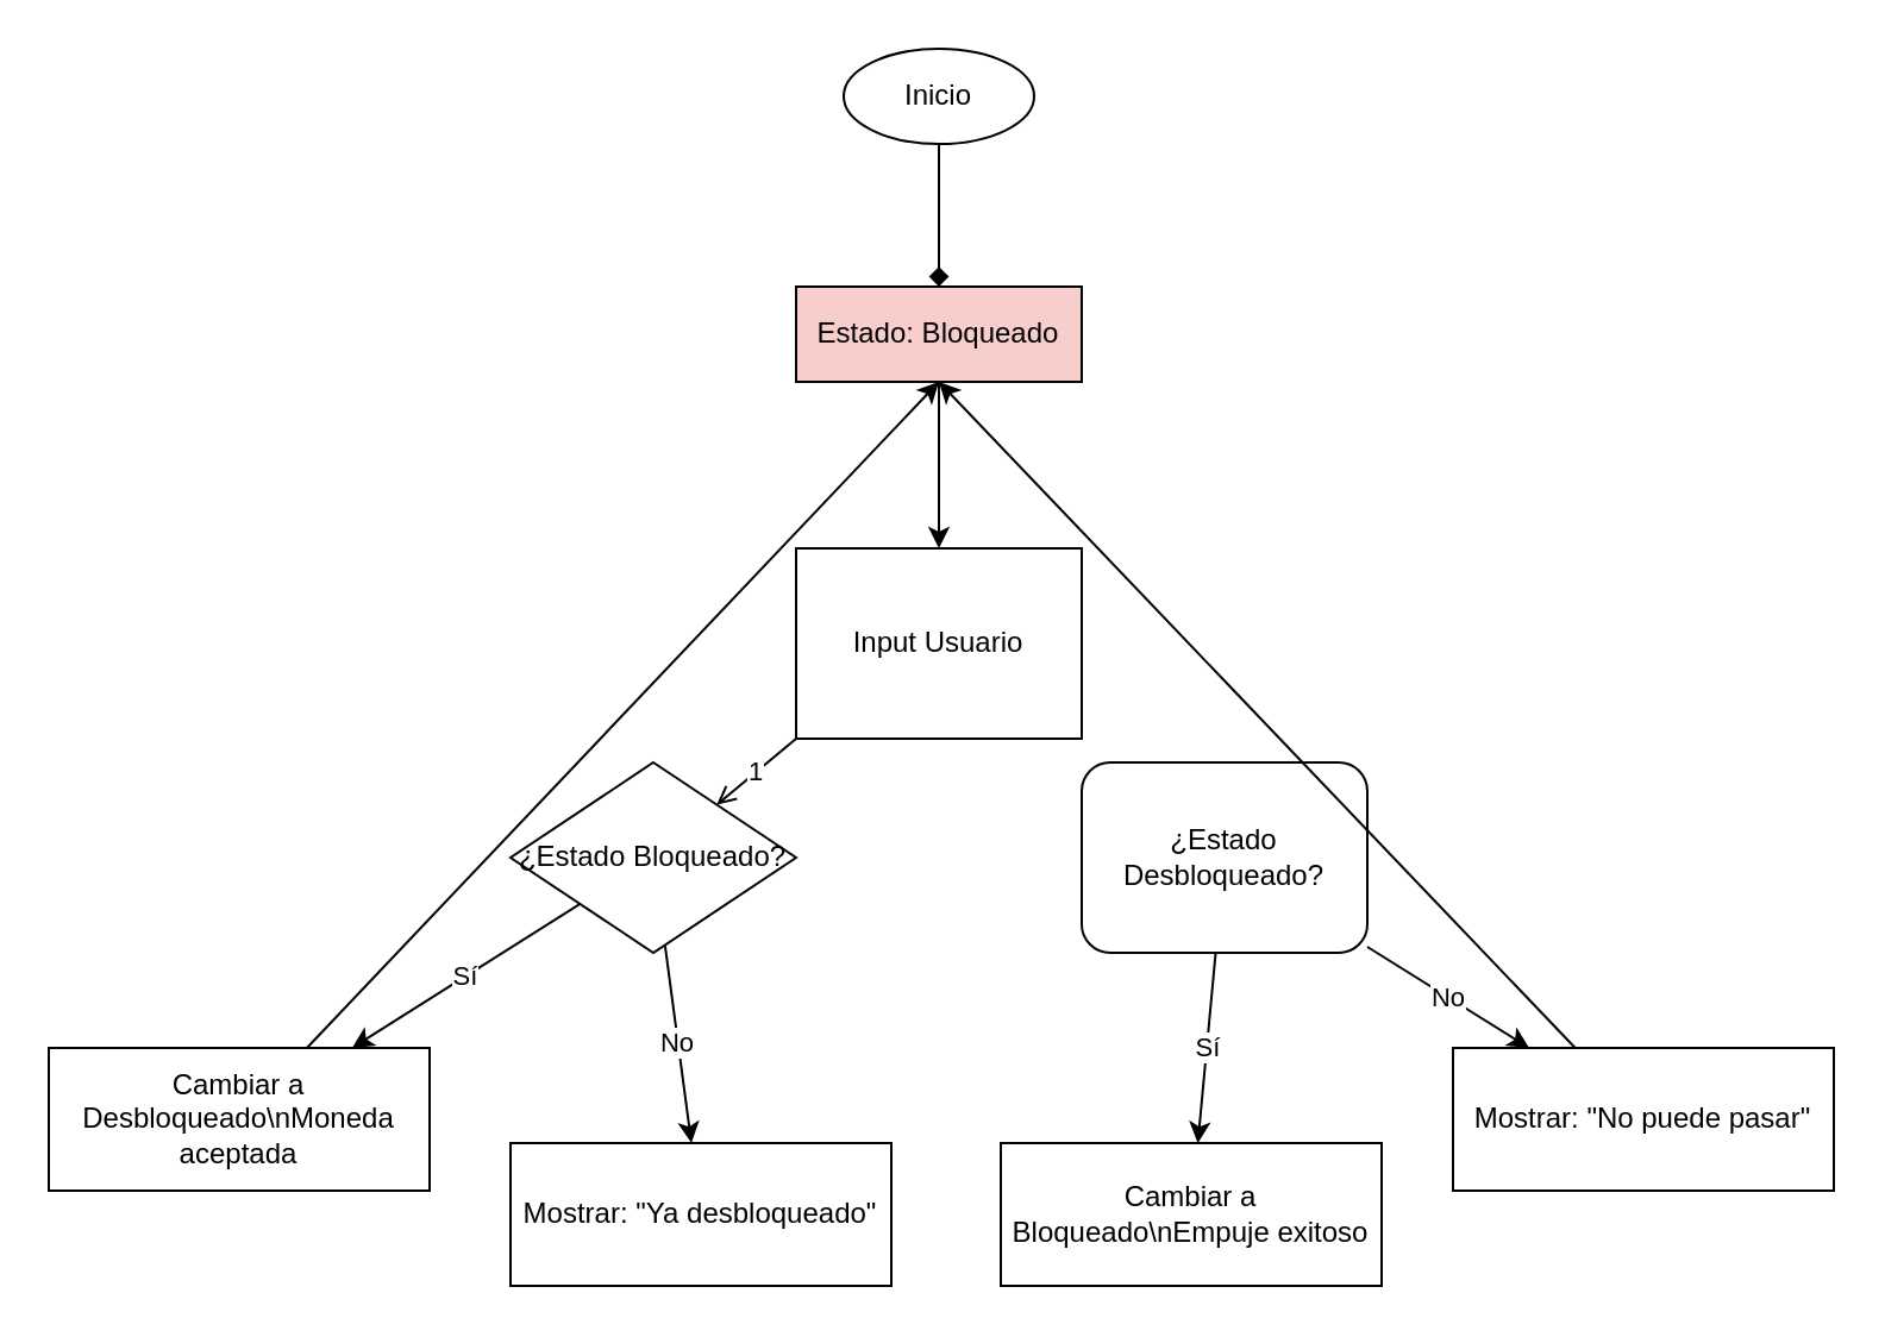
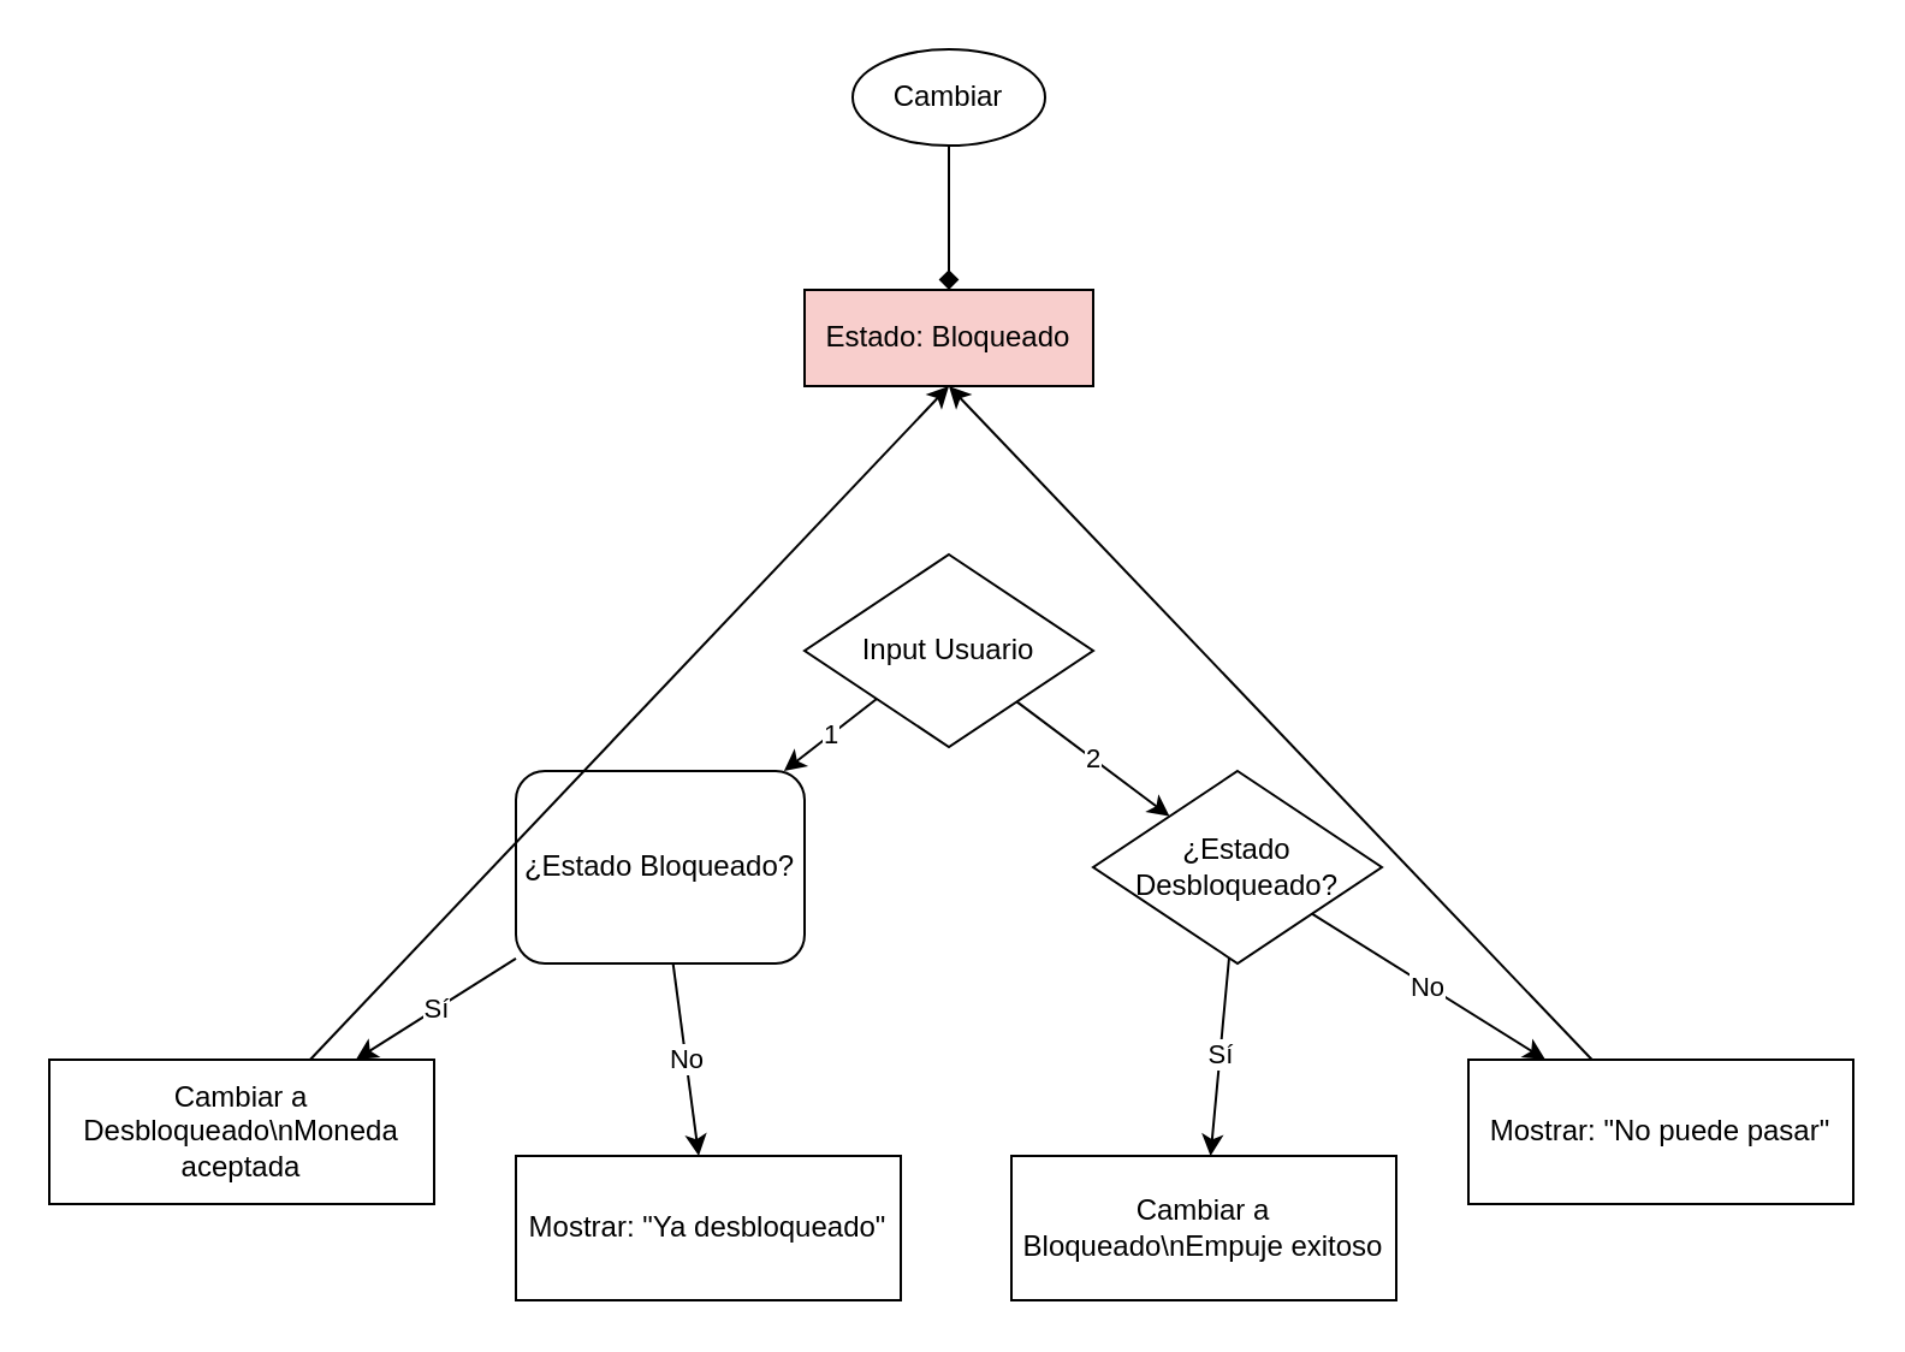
  <mxCell id="0" />
  <mxCell id="1" parent="0" />
- <mxCell id="2" value="Inicio" style="ellipse;whiteSpace=wrap;html=1;aspect=fixed;" vertex="1" parent="1"><mxGeometry x="354" y="20" width="80" height="40" as="geometry" /></mxCell>
+ <mxCell id="2" value="Cambiar" style="ellipse;whiteSpace=wrap;html=1;aspect=fixed;" vertex="1" parent="1"><mxGeometry x="354" y="20" width="80" height="40" as="geometry" /></mxCell>
  <mxCell id="3" value="Estado: Bloqueado" style="rounded=0;whiteSpace=wrap;html=1;fillColor=#f8cecc;" vertex="1" parent="1"><mxGeometry x="334" y="120" width="120" height="40" as="geometry" /></mxCell>
- <mxCell id="4" value="Input Usuario" style="whiteSpace=wrap;html=1;rounded=0;" vertex="1" parent="1"><mxGeometry x="334" y="230" width="120" height="80" as="geometry" /></mxCell>
- <mxCell id="5" value="¿Estado Bloqueado?" style="rhombus;whiteSpace=wrap;html=1;" vertex="1" parent="1"><mxGeometry x="214" y="320" width="120" height="80" as="geometry" /></mxCell>
+ <mxCell id="4" value="Input Usuario" style="rhombus;whiteSpace=wrap;html=1;" vertex="1" parent="1"><mxGeometry x="334" y="230" width="120" height="80" as="geometry" /></mxCell>
+ <mxCell id="5" value="¿Estado Bloqueado?" style="whiteSpace=wrap;html=1;rounded=1;" vertex="1" parent="1"><mxGeometry x="214" y="320" width="120" height="80" as="geometry" /></mxCell>
  <mxCell id="6" value="Cambiar a Desbloqueado\nMoneda aceptada" style="rounded=0;whiteSpace=wrap;html=1;" vertex="1" parent="1"><mxGeometry x="20" y="440" width="160" height="60" as="geometry" /></mxCell>
  <mxCell id="7" value="Mostrar: &quot;Ya desbloqueado&quot;" style="rounded=0;whiteSpace=wrap;html=1;" vertex="1" parent="1"><mxGeometry x="214" y="480" width="160" height="60" as="geometry" /></mxCell>
- <mxCell id="8" value="¿Estado Desbloqueado?" style="whiteSpace=wrap;html=1;rounded=1;" vertex="1" parent="1"><mxGeometry x="454" y="320" width="120" height="80" as="geometry" /></mxCell>
+ <mxCell id="8" value="¿Estado Desbloqueado?" style="rhombus;whiteSpace=wrap;html=1;" vertex="1" parent="1"><mxGeometry x="454" y="320" width="120" height="80" as="geometry" /></mxCell>
  <mxCell id="9" value="Cambiar a Bloqueado\nEmpuje exitoso" style="rounded=0;whiteSpace=wrap;html=1;" vertex="1" parent="1"><mxGeometry x="420" y="480" width="160" height="60" as="geometry" /></mxCell>
  <mxCell id="10" value="Mostrar: &quot;No puede pasar&quot;" style="rounded=0;whiteSpace=wrap;html=1;" vertex="1" parent="1"><mxGeometry x="610" y="440" width="160" height="60" as="geometry" /></mxCell>
- <mxCell id="11" value="1" style="edgeStyle=none;html=1;exitX=0;exitY=1;exitDx=0;exitDy=0;endArrow=open;" edge="1" parent="1" source="4" target="5"><mxGeometry relative="1" as="geometry" /></mxCell>
+ <mxCell id="11" value="1" style="edgeStyle=none;html=1;exitX=0;exitY=1;exitDx=0;exitDy=0;" edge="1" parent="1" source="4" target="5"><mxGeometry relative="1" as="geometry" /></mxCell>
+ <mxCell id="12" value="2" style="edgeStyle=none;html=1;" edge="1" parent="1" source="4" target="8"><mxGeometry relative="1" as="geometry" /></mxCell>
  <mxCell id="13" value="Sí" style="edgeStyle=none;html=1;" edge="1" parent="1" source="5" target="6"><mxGeometry relative="1" as="geometry" /></mxCell>
  <mxCell id="14" value="No" style="edgeStyle=none;html=1;" edge="1" parent="1" source="5" target="7"><mxGeometry relative="1" as="geometry" /></mxCell>
  <mxCell id="15" value="Sí" style="edgeStyle=none;html=1;" edge="1" parent="1" source="8" target="9"><mxGeometry relative="1" as="geometry" /></mxCell>
  <mxCell id="16" value="No" style="edgeStyle=none;html=1;" edge="1" parent="1" source="8" target="10"><mxGeometry relative="1" as="geometry" /></mxCell>
  <mxCell id="17" value="" style="edgeStyle=none;html=1;entryX=0.5;entryY=1;entryDx=0;entryDy=0;" edge="1" parent="1" source="6" target="3"><mxGeometry relative="1" as="geometry" /></mxCell>
  <mxCell id="18" value="" style="edgeStyle=none;html=1;entryX=0.5;entryY=1;entryDx=0;entryDy=0;" edge="1" parent="1" source="10" target="3"><mxGeometry relative="1" as="geometry" /></mxCell>
  <mxCell id="19" value="" style="edgeStyle=none;html=1;endArrow=diamond;" edge="1" parent="1" source="2" target="3"><mxGeometry relative="1" as="geometry" /></mxCell>
- <mxCell id="20" value="" style="edgeStyle=none;html=1;" edge="1" parent="1" source="3" target="4"><mxGeometry relative="1" as="geometry" /></mxCell>
